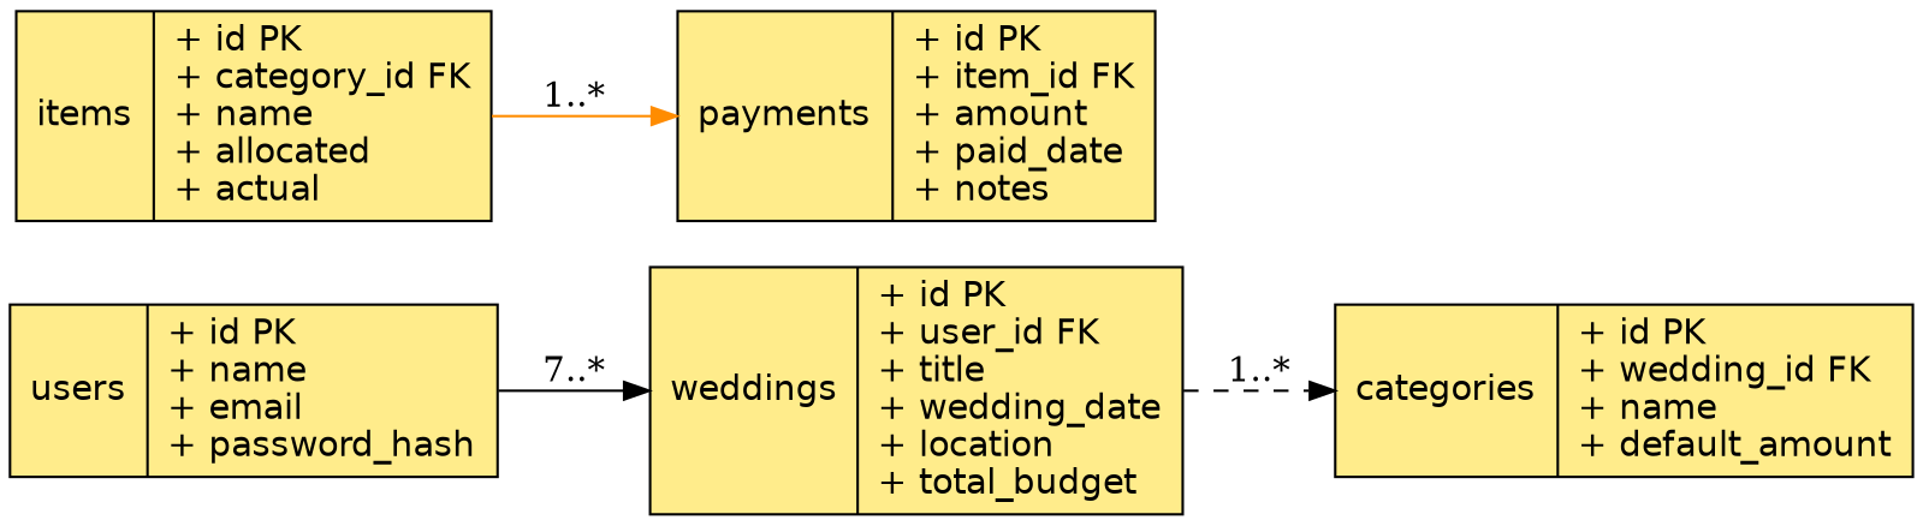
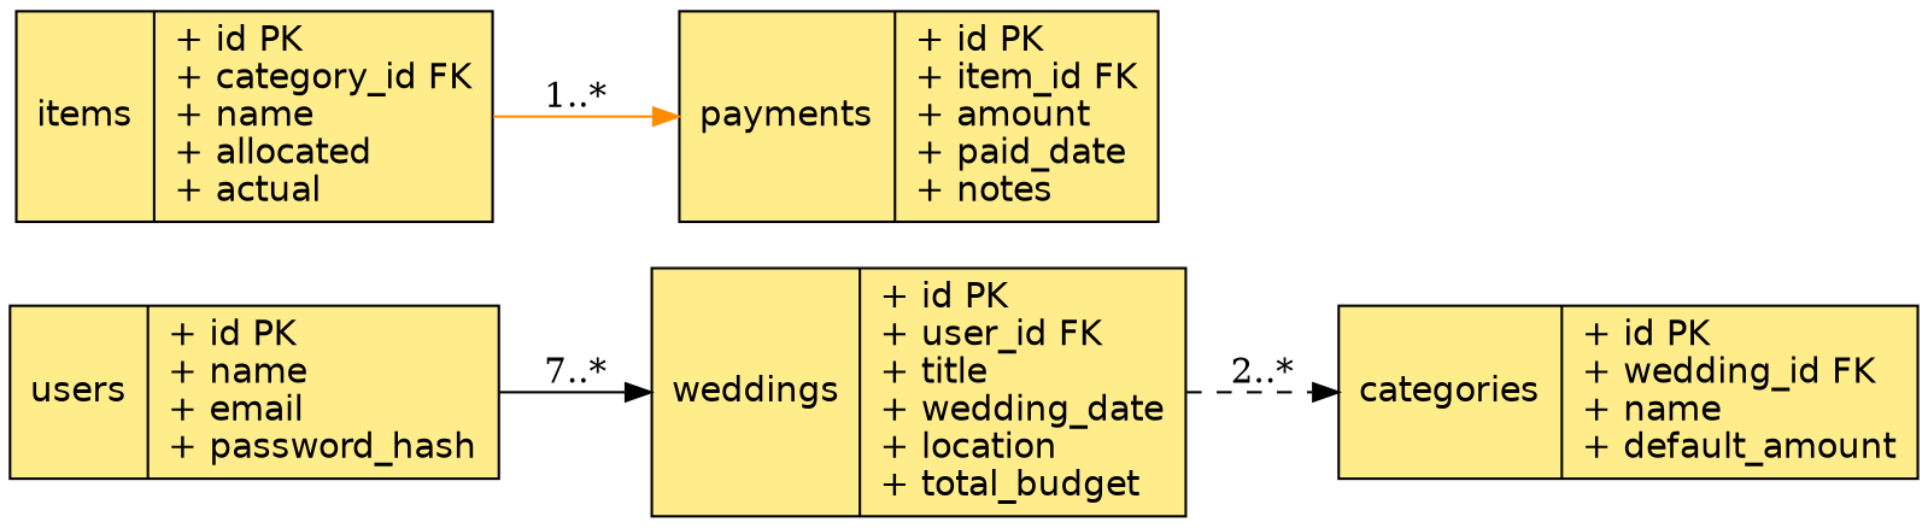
  digraph {
    rankdir=LR
    node [fillcolor=lightgoldenrod1 fontname=Helvetica shape=record style=filled]
    edge [color=black style=solid]
    n1 [label="{users|+ id PK\l+ name\l+ email\l+ password_hash\l}"]
    n2 [label="{weddings|+ id PK\l+ user_id FK\l+ title\l+ wedding_date\l+ location\l+ total_budget\l}"]
    n3 [label="{categories|+ id PK\l+ wedding_id FK\l+ name\l+ default_amount\l}"]
    n4 [label="{items|+ id PK\l+ category_id FK\l+ name\l+ allocated\l+ actual\l}"]
    n5 [label="{payments|+ id PK\l+ item_id FK\l+ amount\l+ paid_date\l+ notes\l}"]
    n1 -> n2 [label="7..*"]
-   n2 -> n3 [label="1..*" style=dashed]
+   n2 -> n3 [label="2..*" style=dashed]
    n4 -> n5 [color=darkorange label="1..*"]
  }
